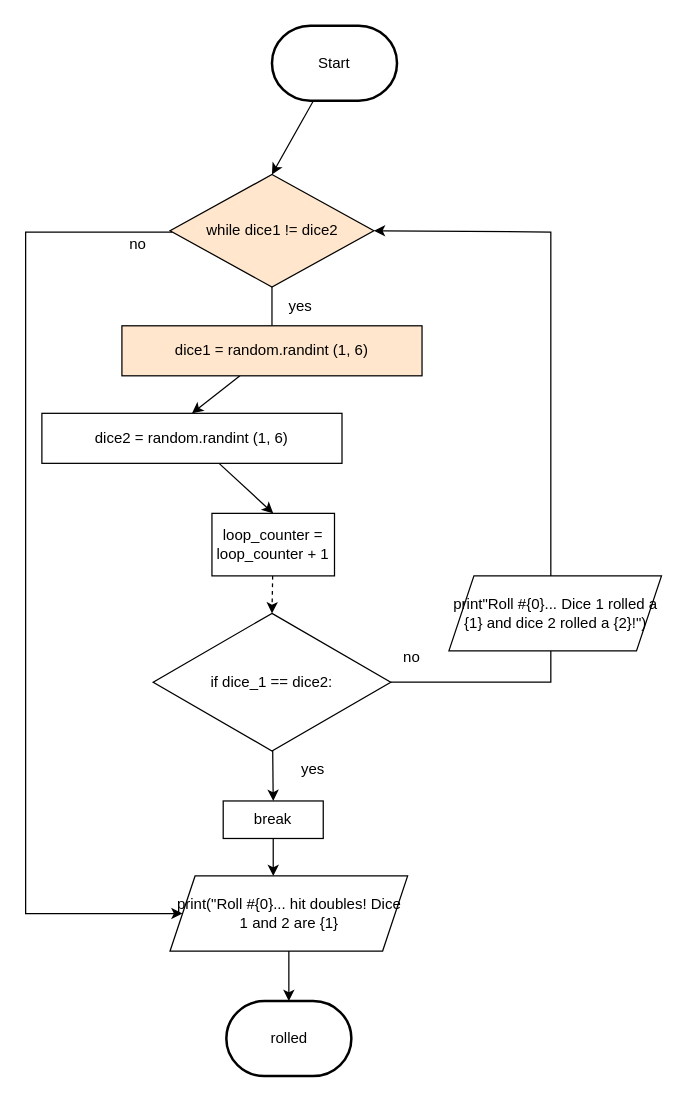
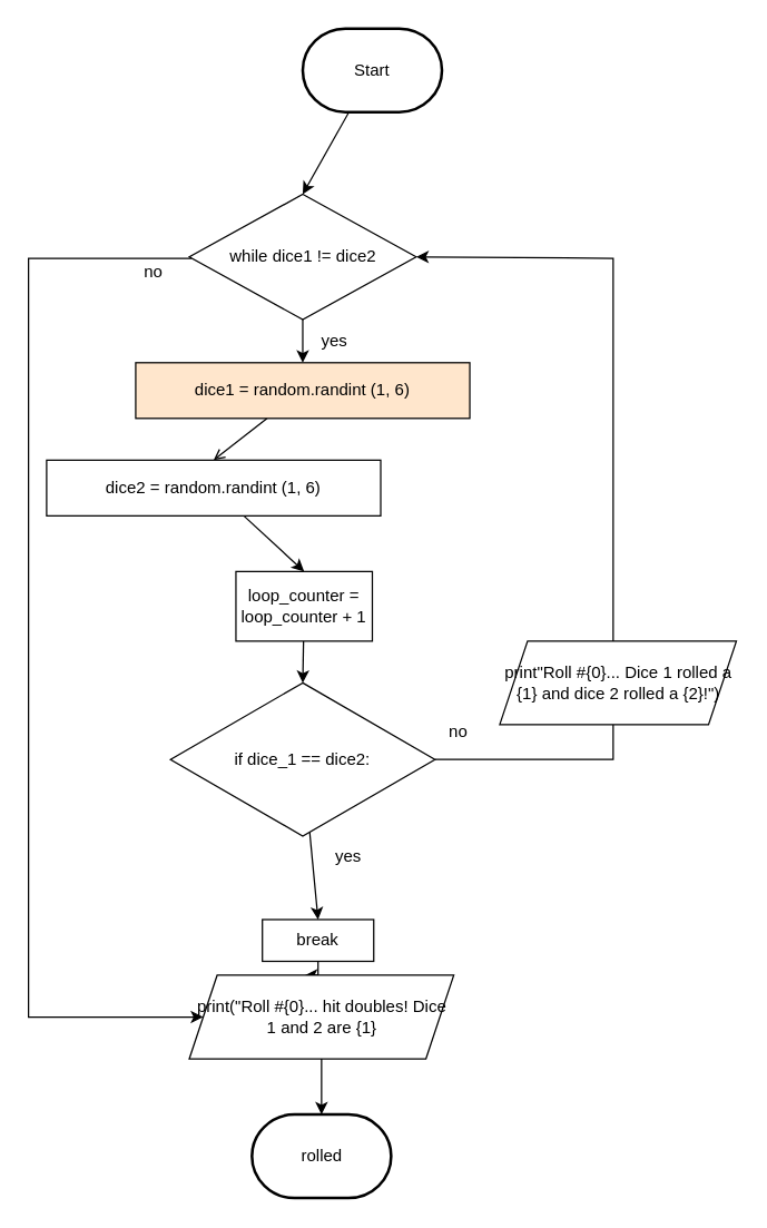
  <mxCell id="0" />
  <mxCell id="1" parent="0" />
  <mxCell id="2" style="edgeStyle=none;html=1;entryX=0.5;entryY=0;entryDx=0;entryDy=0;" parent="1" source="3" target="8" edge="1"><mxGeometry relative="1" as="geometry"><mxPoint x="217" y="130" as="targetPoint" /></mxGeometry></mxCell>
  <mxCell id="3" value="Start" style="strokeWidth=2;html=1;shape=mxgraph.flowchart.terminator;whiteSpace=wrap;" parent="1" vertex="1"><mxGeometry x="217" y="20" width="100" height="60" as="geometry" /></mxCell>
  <mxCell id="4" style="edgeStyle=none;html=1;" parent="1" edge="1"><mxGeometry relative="1" as="geometry"><mxPoint x="209.5" y="440" as="targetPoint" /><mxPoint x="209.5" y="440" as="sourcePoint" /></mxGeometry></mxCell>
  <mxCell id="5" style="edgeStyle=orthogonalEdgeStyle;html=1;strokeColor=none;rounded=0;" parent="1" edge="1"><mxGeometry relative="1" as="geometry"><mxPoint x="397" y="285" as="targetPoint" /><mxPoint x="307" y="285" as="sourcePoint" /></mxGeometry></mxCell>
- <mxCell id="6" style="edgeStyle=none;html=1;entryX=0.5;entryY=0;entryDx=0;entryDy=0;endArrow=none;" parent="1" source="8" target="10" edge="1"><mxGeometry relative="1" as="geometry" /></mxCell>
+ <mxCell id="6" style="edgeStyle=none;html=1;entryX=0.5;entryY=0;entryDx=0;entryDy=0;" parent="1" source="8" target="10" edge="1"><mxGeometry relative="1" as="geometry" /></mxCell>
  <mxCell id="7" style="edgeStyle=orthogonalEdgeStyle;rounded=0;html=1;entryX=0;entryY=0.5;entryDx=0;entryDy=0;" parent="1" source="8" target="23" edge="1"><mxGeometry relative="1" as="geometry"><Array as="points"><mxPoint x="20" y="185" /><mxPoint x="20" y="730" /></Array></mxGeometry></mxCell>
- <mxCell id="8" value="while dice1 != dice2" style="rhombus;whiteSpace=wrap;html=1;fillColor=#ffe6cc;" parent="1" vertex="1"><mxGeometry x="135.5" y="139" width="163" height="90" as="geometry" /></mxCell>
- <mxCell id="9" style="edgeStyle=none;html=1;entryX=0.5;entryY=0;entryDx=0;entryDy=0;" parent="1" source="10" target="12" edge="1"><mxGeometry relative="1" as="geometry" /></mxCell>
+ <mxCell id="8" value="while dice1 != dice2" style="rhombus;whiteSpace=wrap;html=1;" parent="1" vertex="1"><mxGeometry x="135.5" y="139" width="163" height="90" as="geometry" /></mxCell>
+ <mxCell id="9" style="edgeStyle=none;html=1;entryX=0.5;entryY=0;entryDx=0;entryDy=0;endArrow=open;" parent="1" source="10" target="12" edge="1"><mxGeometry relative="1" as="geometry" /></mxCell>
  <mxCell id="10" value="dice1 = random.randint (1, 6)" style="rounded=0;whiteSpace=wrap;html=1;fillColor=#ffe6cc;" parent="1" vertex="1"><mxGeometry x="97" y="260" width="240" height="40" as="geometry" /></mxCell>
  <mxCell id="11" style="edgeStyle=none;html=1;entryX=0.5;entryY=0;entryDx=0;entryDy=0;" parent="1" source="12" target="14" edge="1"><mxGeometry relative="1" as="geometry" /></mxCell>
  <mxCell id="12" value="dice2 = random.randint (1, 6)" style="rounded=0;whiteSpace=wrap;html=1;" parent="1" vertex="1"><mxGeometry x="33" y="330" width="240" height="40" as="geometry" /></mxCell>
- <mxCell id="13" style="edgeStyle=none;html=1;entryX=0.5;entryY=0;entryDx=0;entryDy=0;dashed=1;" parent="1" source="14" target="17" edge="1"><mxGeometry relative="1" as="geometry" /></mxCell>
+ <mxCell id="13" style="edgeStyle=none;html=1;entryX=0.5;entryY=0;entryDx=0;entryDy=0;" parent="1" source="14" target="17" edge="1"><mxGeometry relative="1" as="geometry" /></mxCell>
  <mxCell id="14" value="loop_counter = loop_counter + 1" style="rounded=0;whiteSpace=wrap;html=1;" parent="1" vertex="1"><mxGeometry x="169" y="410" width="98" height="50" as="geometry" /></mxCell>
  <mxCell id="15" style="edgeStyle=none;html=1;entryX=0.5;entryY=0;entryDx=0;entryDy=0;" parent="1" source="17" target="19" edge="1"><mxGeometry relative="1" as="geometry" /></mxCell>
  <mxCell id="16" style="edgeStyle=orthogonalEdgeStyle;html=1;entryX=1;entryY=0.5;entryDx=0;entryDy=0;rounded=0;" parent="1" source="17" target="8" edge="1"><mxGeometry relative="1" as="geometry"><Array as="points"><mxPoint x="440" y="545" /><mxPoint x="440" y="185" /></Array></mxGeometry></mxCell>
  <mxCell id="17" value="&lt;div style=&quot;line-height: 27px&quot;&gt;if dice_1 == dice2:&lt;/div&gt;" style="rhombus;whiteSpace=wrap;html=1;" parent="1" vertex="1"><mxGeometry x="122" y="490" width="190" height="110" as="geometry" /></mxCell>
  <mxCell id="18" style="edgeStyle=orthogonalEdgeStyle;rounded=0;html=1;" parent="1" source="19" edge="1"><mxGeometry relative="1" as="geometry"><mxPoint x="218" y="700" as="targetPoint" /></mxGeometry></mxCell>
- <mxCell id="19" value="break" style="rounded=0;whiteSpace=wrap;html=1;" parent="1" vertex="1"><mxGeometry x="178" y="640" width="80" height="30" as="geometry" /></mxCell>
+ <mxCell id="19" value="break" style="rounded=0;whiteSpace=wrap;html=1;" parent="1" vertex="1"><mxGeometry x="188" y="660" width="80" height="30" as="geometry" /></mxCell>
  <mxCell id="20" value="yes" style="text;html=1;strokeColor=none;fillColor=none;align=center;verticalAlign=middle;whiteSpace=wrap;rounded=0;" parent="1" vertex="1"><mxGeometry x="220" y="600" width="60" height="30" as="geometry" /></mxCell>
  <mxCell id="21" value="no" style="text;html=1;strokeColor=none;fillColor=none;align=center;verticalAlign=middle;whiteSpace=wrap;rounded=0;" parent="1" vertex="1"><mxGeometry x="298.5" y="510" width="60" height="30" as="geometry" /></mxCell>
  <mxCell id="22" style="edgeStyle=orthogonalEdgeStyle;rounded=0;html=1;entryX=0.5;entryY=0;entryDx=0;entryDy=0;entryPerimeter=0;" parent="1" source="23" target="25" edge="1"><mxGeometry relative="1" as="geometry" /></mxCell>
  <mxCell id="23" value="print(&quot;Roll #{0}... hit doubles! Dice 1 and 2 are {1}" style="shape=parallelogram;perimeter=parallelogramPerimeter;whiteSpace=wrap;html=1;fixedSize=1;" parent="1" vertex="1"><mxGeometry x="135.5" y="700" width="190" height="60" as="geometry" /></mxCell>
  <mxCell id="24" value="print&quot;Roll #{0}... Dice 1 rolled a {1} and dice 2 rolled a {2}!&quot;)" style="shape=parallelogram;perimeter=parallelogramPerimeter;whiteSpace=wrap;html=1;fixedSize=1;" parent="1" vertex="1"><mxGeometry x="358.5" y="460" width="170" height="60" as="geometry" /></mxCell>
  <mxCell id="25" value="rolled" style="strokeWidth=2;html=1;shape=mxgraph.flowchart.terminator;whiteSpace=wrap;" parent="1" vertex="1"><mxGeometry x="180.5" y="800" width="100" height="60" as="geometry" /></mxCell>
  <mxCell id="26" value="yes" style="text;html=1;strokeColor=none;fillColor=none;align=center;verticalAlign=middle;whiteSpace=wrap;rounded=0;" parent="1" vertex="1"><mxGeometry x="210" y="230" width="60" height="30" as="geometry" /></mxCell>
  <mxCell id="27" value="no" style="text;html=1;strokeColor=none;fillColor=none;align=center;verticalAlign=middle;whiteSpace=wrap;rounded=0;" parent="1" vertex="1"><mxGeometry x="80" y="180" width="60" height="30" as="geometry" /></mxCell>
